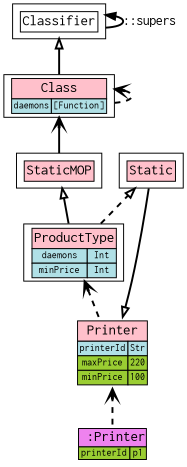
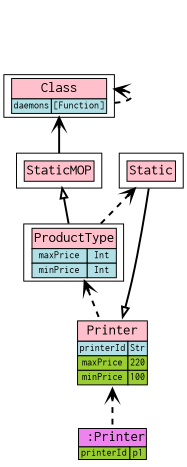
  digraph {
    fontname=Montserrat
    rankdir=BT
    node [fontname=Montserrat shape=box]
    edge [arrowhead=vee fontname=Montserrat penwidth=2]
    n1 [label=<<table BORDER="0" CELLBORDER="1" CELLSPACING="0" CELLPADDING="1"><tr><td bgcolor="pink" colspan="2"><font face="INCONSOLATA" point-size="15">Printer</font></td></tr><tr> <td bgcolor="powderblue"><font point-size="10" face="INCONSOLATA">printerId</font></td><td bgcolor="powderblue"><font point-size="10" face="INCONSOLATA">Str</font></td></tr><tr> <td bgcolor="yellowgreen"><font point-size="10" face="INCONSOLATA">maxPrice</font></td><td bgcolor="yellowgreen"><font point-size="10" face="INCONSOLATA">220</font></td></tr><tr> <td bgcolor="yellowgreen"><font point-size="10" face="INCONSOLATA">minPrice</font></td><td bgcolor="yellowgreen"><font point-size="10" face="INCONSOLATA">100</font></td></tr></table>> shape=none]
-   n2 [label=<<table BORDER="0" CELLBORDER="1" CELLSPACING="0" CELLPADDING="1"><tr><td bgcolor="pink" colspan="2"><font face="INCONSOLATA" point-size="15">ProductType</font></td></tr><tr> <td bgcolor="powderblue"><font point-size="10" face="INCONSOLATA">daemons</font></td><td bgcolor="powderblue"><font point-size="10" face="INCONSOLATA">Int</font></td></tr><tr> <td bgcolor="powderblue"><font point-size="10" face="INCONSOLATA">minPrice</font></td><td bgcolor="powderblue"><font point-size="10" face="INCONSOLATA">Int</font></td></tr></table>>]
+   n2 [label=<<table BORDER="0" CELLBORDER="1" CELLSPACING="0" CELLPADDING="1"><tr><td bgcolor="pink" colspan="2"><font face="INCONSOLATA" point-size="15">ProductType</font></td></tr><tr> <td bgcolor="powderblue"><font point-size="10" face="INCONSOLATA">maxPrice</font></td><td bgcolor="powderblue"><font point-size="10" face="INCONSOLATA">Int</font></td></tr><tr> <td bgcolor="powderblue"><font point-size="10" face="INCONSOLATA">minPrice</font></td><td bgcolor="powderblue"><font point-size="10" face="INCONSOLATA">Int</font></td></tr></table>>]
    n3 [label=<<table BORDER="0" CELLBORDER="1" CELLSPACING="0" CELLPADDING="1"><tr><td bgcolor="pink" colspan="2"><font face="INCONSOLATA" point-size="15">Static</font></td></tr></table>>]
    n4 [label=<<table BORDER="0" CELLBORDER="1" CELLSPACING="0" CELLPADDING="1"><tr><td bgcolor="pink" colspan="2"><font face="INCONSOLATA" point-size="15">StaticMOP</font></td></tr></table>>]
    n5 [label=<<table BORDER="0" CELLBORDER="1" CELLSPACING="0" CELLPADDING="1"><tr><td bgcolor="pink" colspan="2"><font face="INCONSOLATA" point-size="15">Class</font></td></tr><tr> <td bgcolor="powderblue"><font point-size="10" face="INCONSOLATA">daemons</font></td><td bgcolor="powderblue"><font point-size="10" face="INCONSOLATA">[Function]</font></td></tr></table>>]
-   n6 [label=<<table BORDER="0" CELLBORDER="1" CELLSPACING="0" CELLPADDING="1"><tr><td bgcolor="white" colspan="2"><font face="INCONSOLATA" point-size="15">Classifier</font></td></tr></table>>]
    n7 [label=<<table BORDER="0" CELLBORDER="1" CELLSPACING="0" CELLPADDING="0"><tr><td bgcolor="violet" colspan="2"><font face="INCONSOLATA" point-size="15"> :Printer</font></td></tr><tr> <td bgcolor="yellowgreen"><font point-size="10" face="INCONSOLATA">printerId</font></td><td bgcolor="yellowgreen"><font point-size="10" face="INCONSOLATA">p1</font></td></tr></table>> shape=none]
    n1 -> n2 [style=dashed]
-   n2 -> n3 [arrowhead=empty style=dashed]
+   n2 -> n3 [style=dashed]
    n2 -> n4 [arrowhead=empty]
    n3 -> n1 [arrowhead=empty]
    n4 -> n5
    n5 -> n5 [style=dashed]
-   n5 -> n6 [arrowhead=empty]
-   n6 -> n6 [label=<<font face="INCONSOLATA">::supers</font>> arrowhead=""]
    n7 -> n1 [style=dashed]
  }
